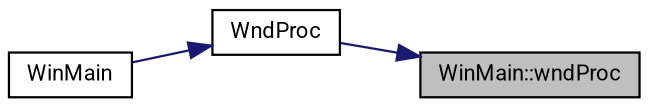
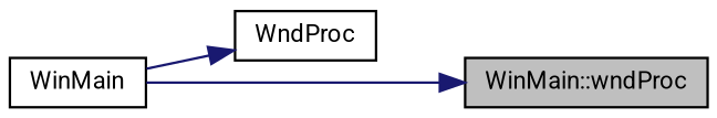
  digraph {
    fontname=Roboto
    rankdir=RL
    node [color=black fillcolor=white fontname=Roboto fontsize=10 shape=record style=filled]
    edge [color=midnightblue dir=back fontname=Roboto fontsize=10 labelfontname=Helvetica labelfontsize=10 style=solid]
    n1 [fillcolor=grey75 fontcolor=black height=0.2 label="WinMain::wndProc" width=0.4]
    n2 [height=0.2 label=WndProc width=0.4]
    n3 [height=0.2 label=WinMain width=0.4]
-   n1 -> n2
+   n1 -> n3
    n2 -> n3
  }
